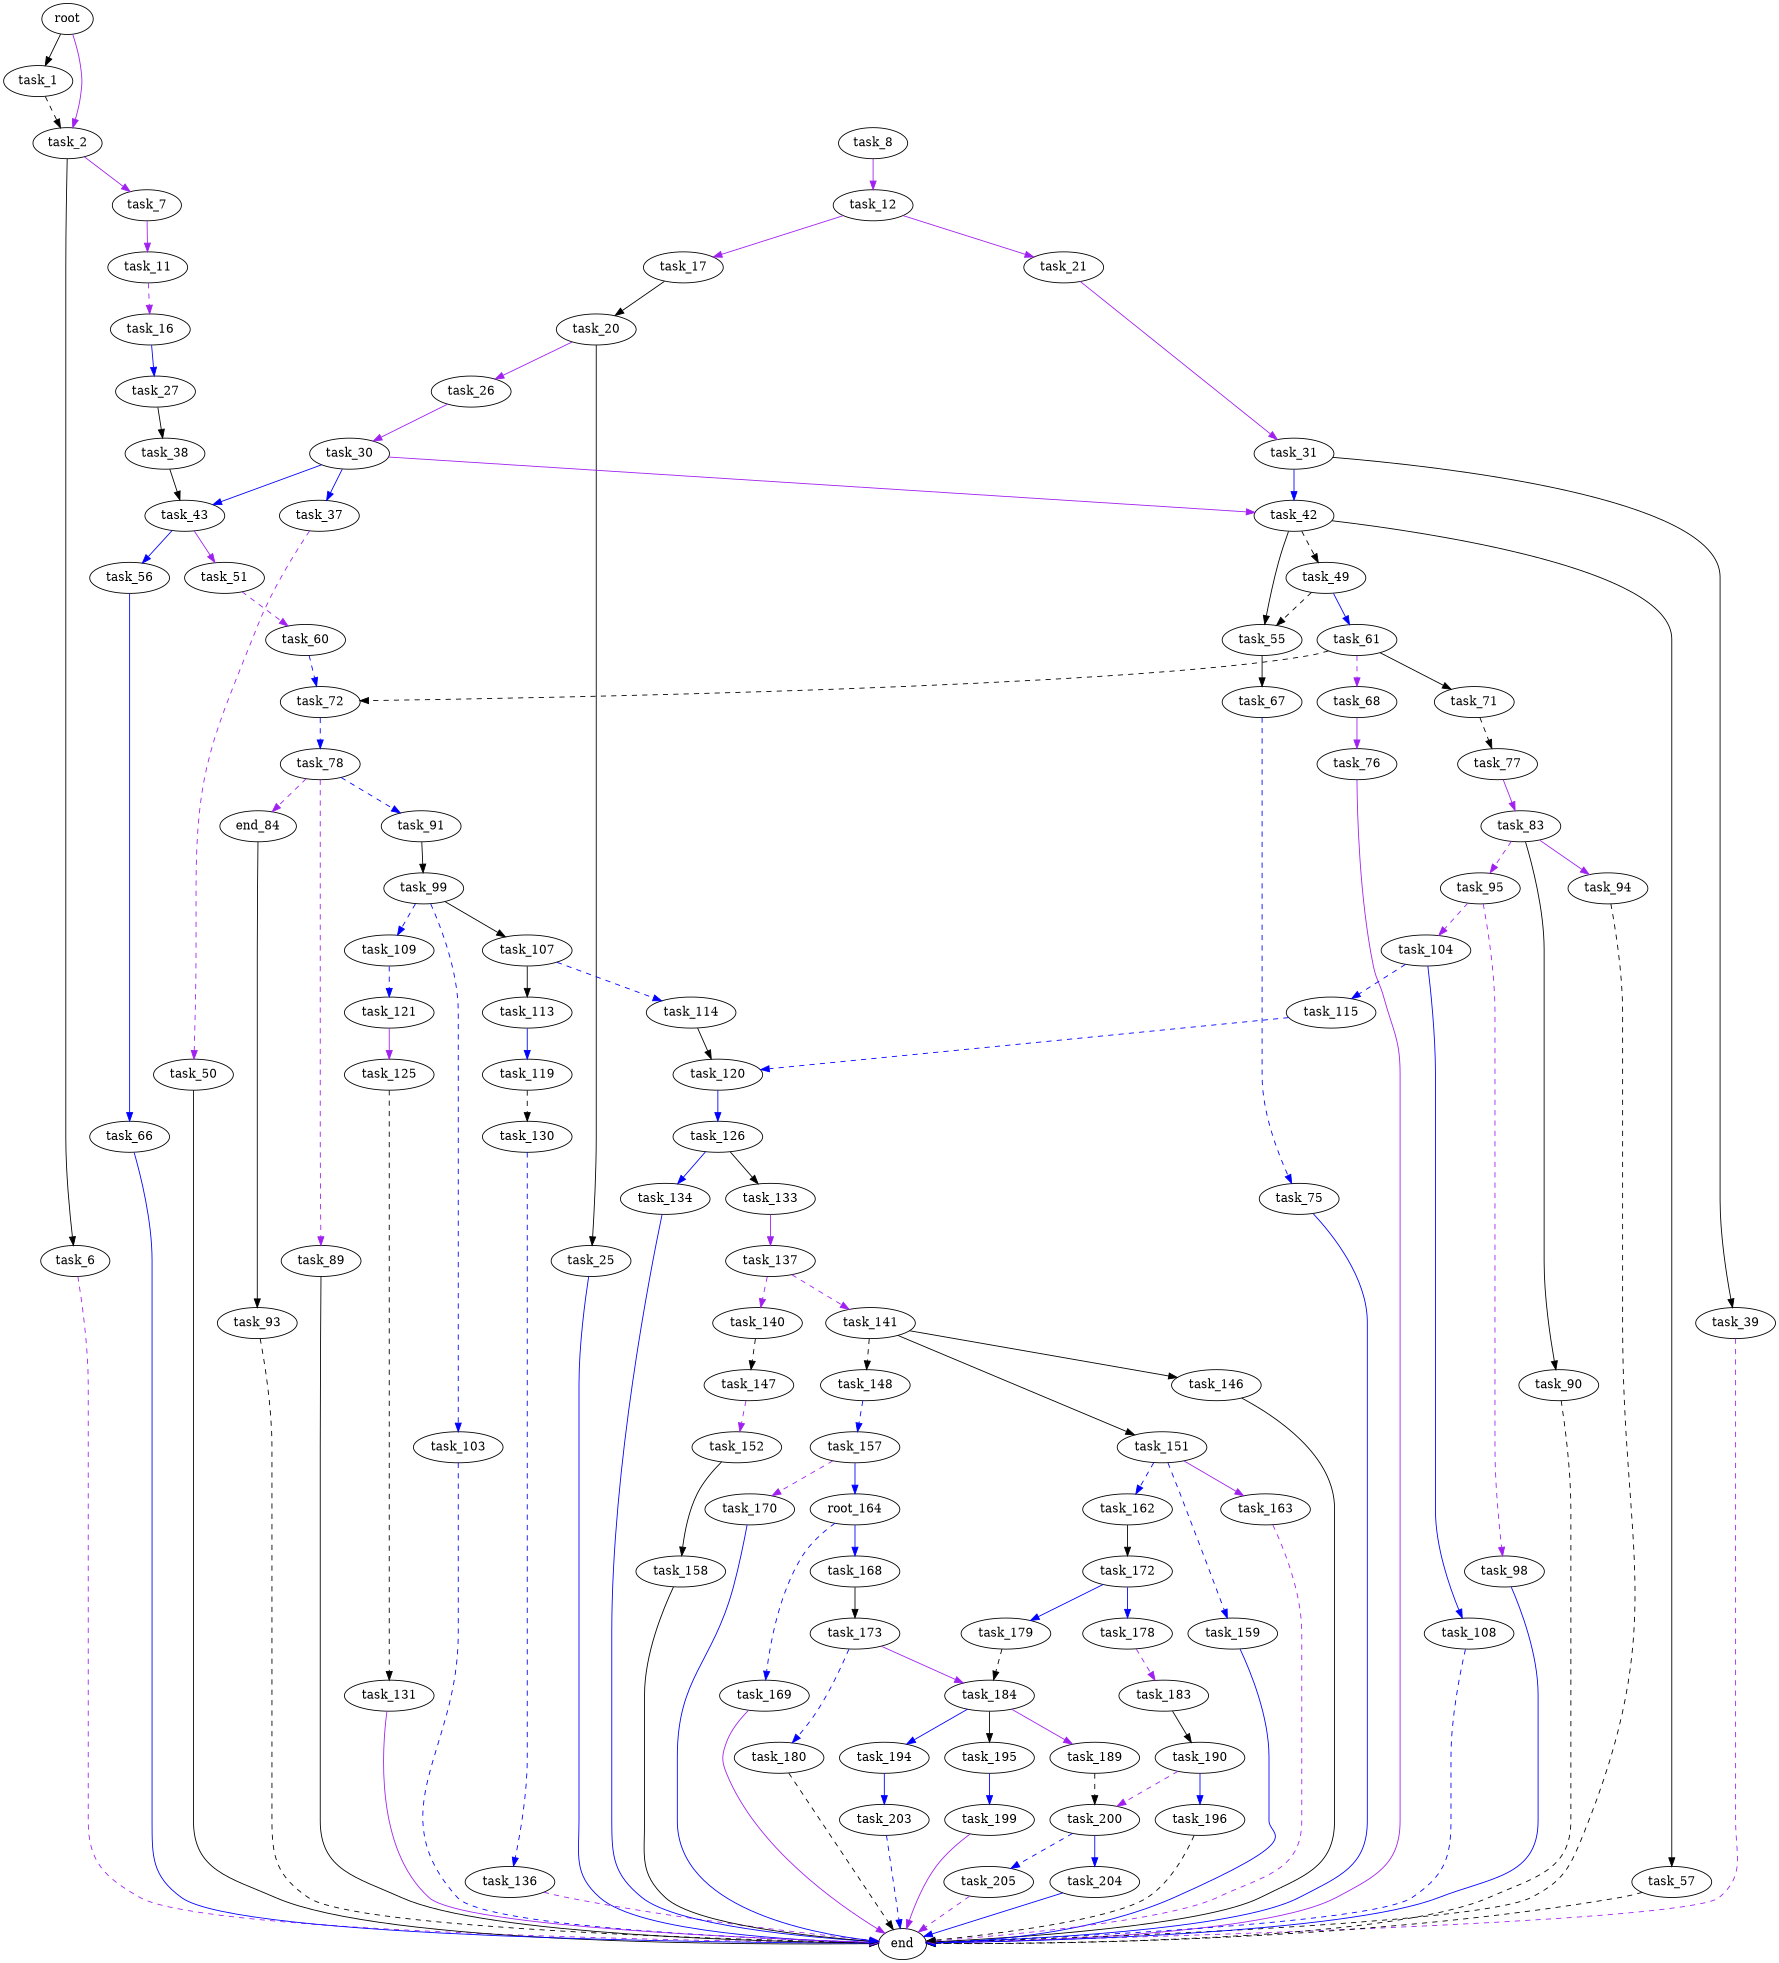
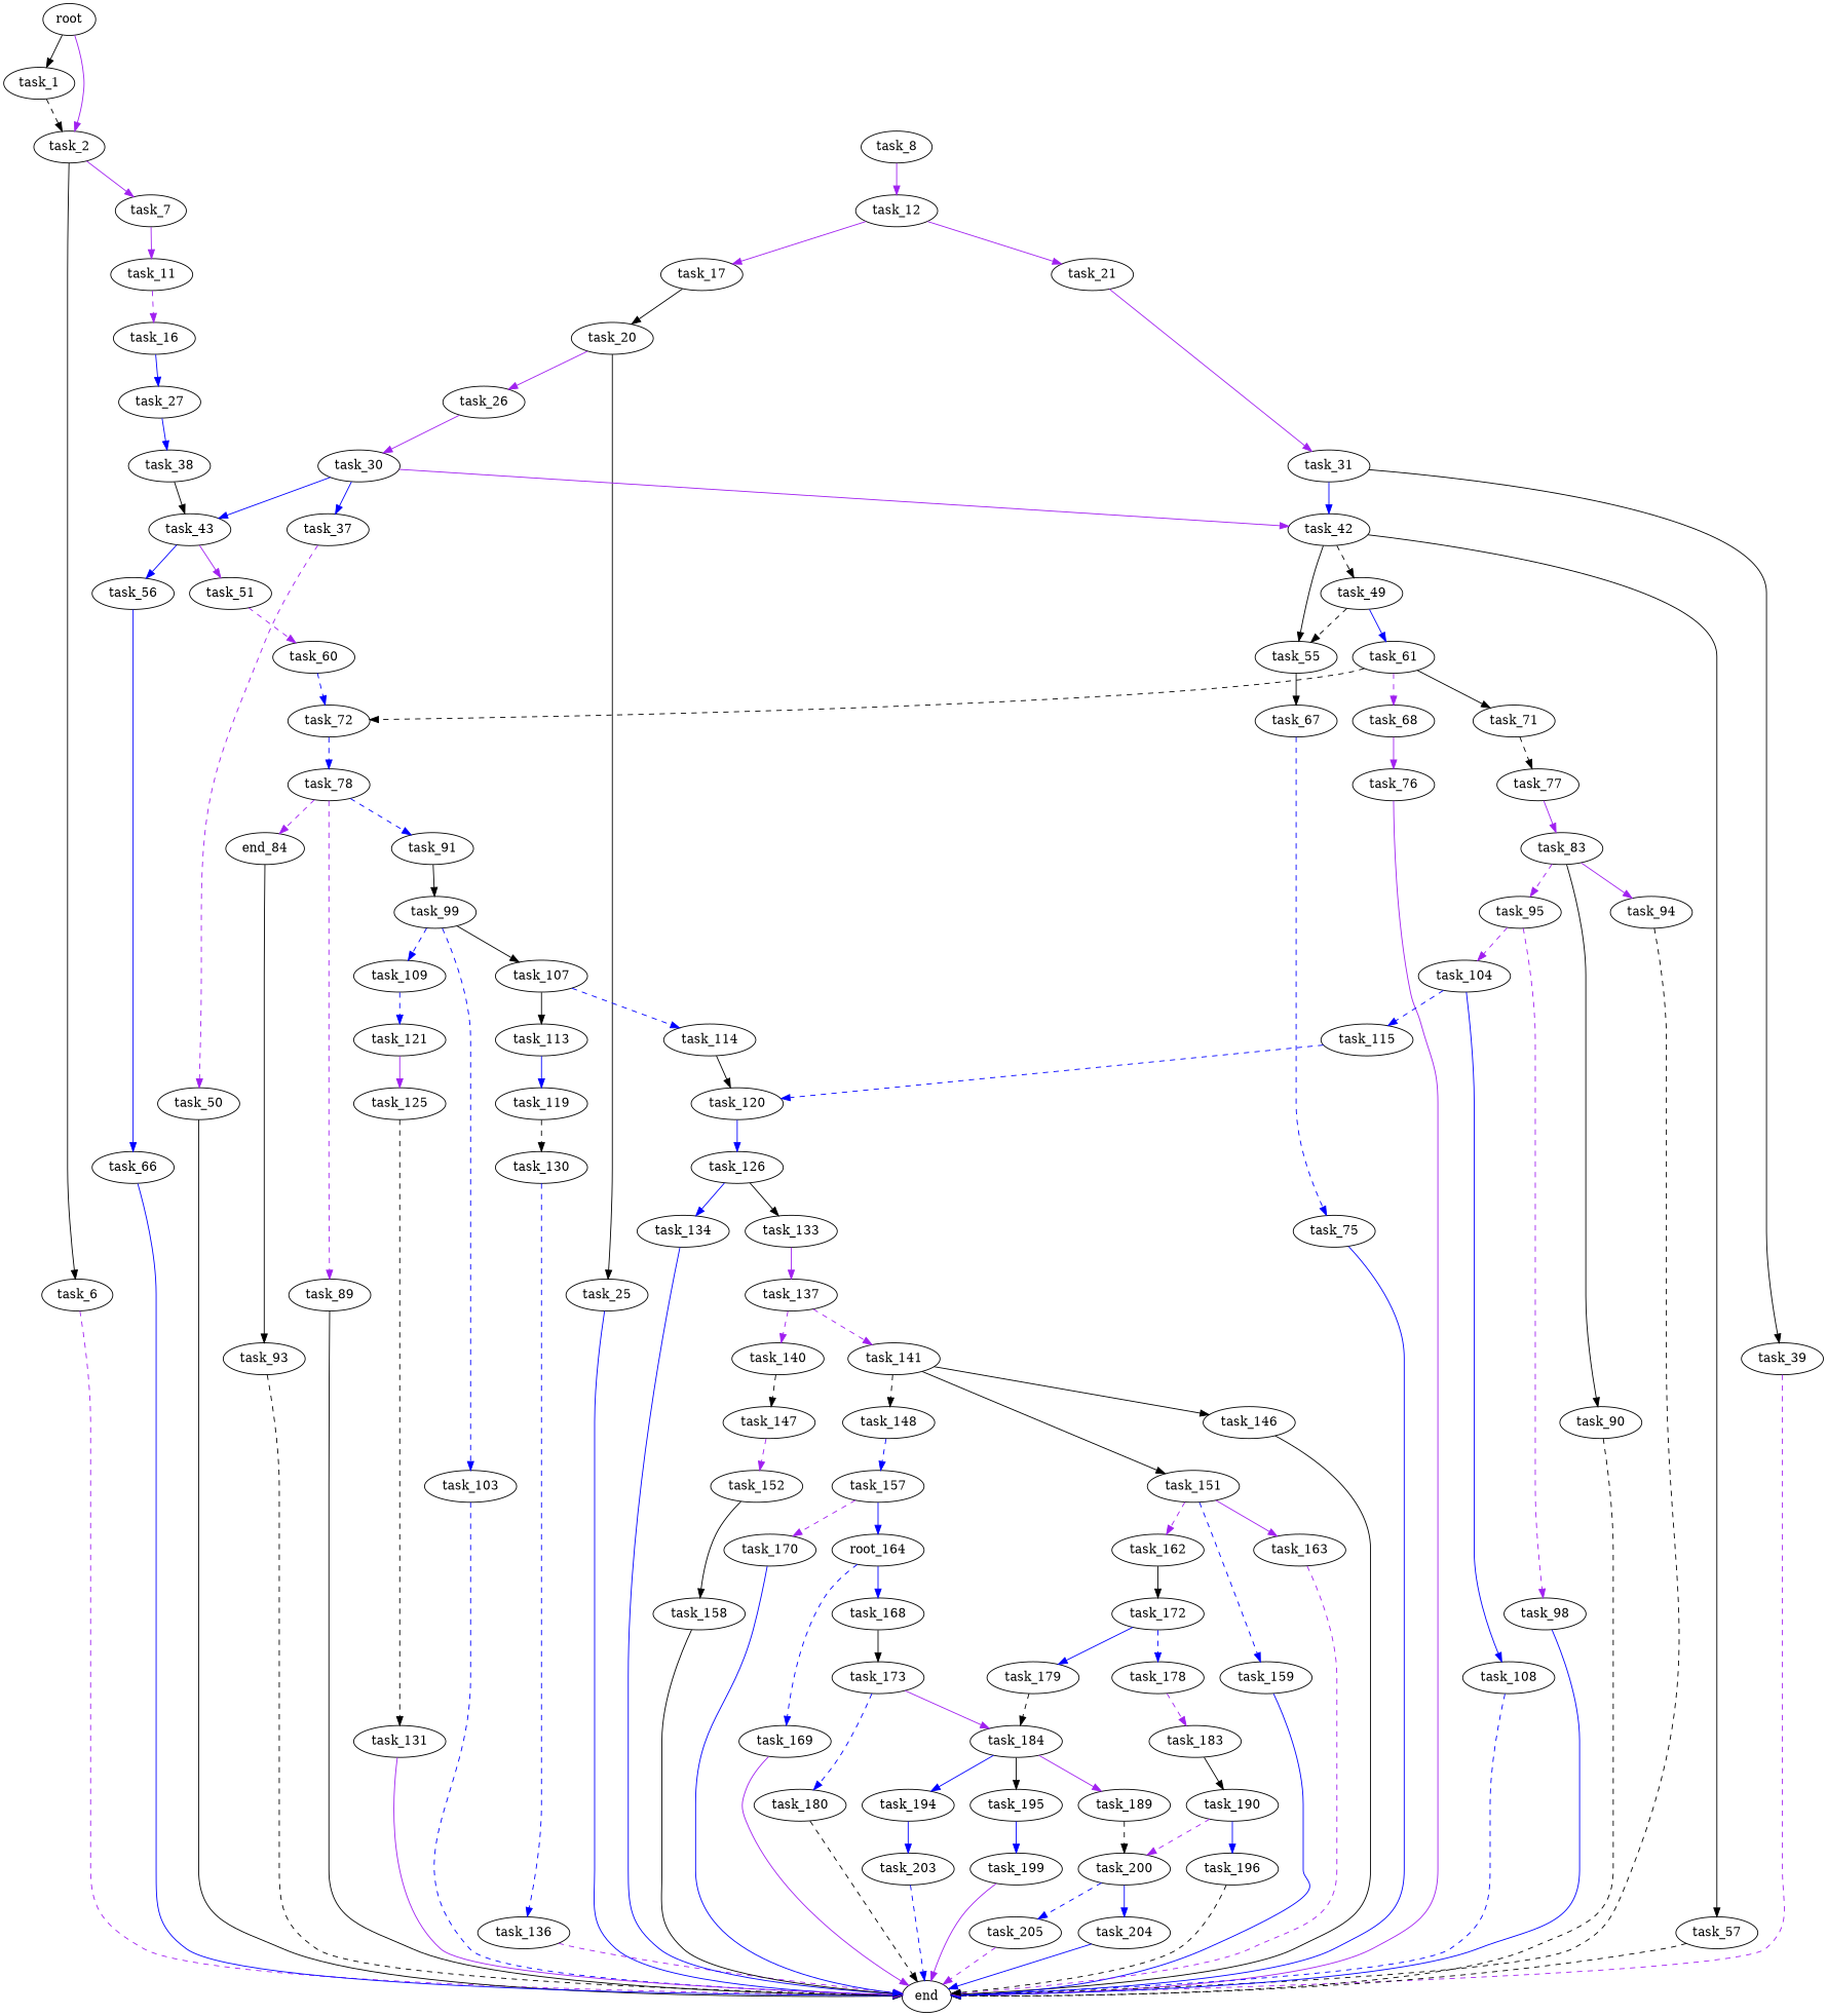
  digraph {
    edge [color=blue style=solid]
    root
    task_1
    task_2
    task_6
    task_7
    task_8
    task_12
    end
    task_11
    task_16
    task_17
    task_21
    task_27
    task_20
    task_31
    task_38
    task_25
    task_26
    task_30
    task_42
    task_39
    task_37
    task_43
    task_50
    task_49
    task_55
    task_57
    task_51
    task_56
    task_61
    task_67
    task_60
    task_66
    task_72
    task_68
    task_71
    task_75
    task_78
    task_76
    task_77
    task_83
    n42 [label=end_84]
    task_89
    task_91
    task_90
    task_94
    task_95
    task_93
    task_99
    task_98
    task_104
    task_103
    task_107
    task_109
    task_108
    task_115
    task_113
    task_114
    task_121
    task_120
    task_119
    task_125
    task_130
    task_126
    task_136
    task_133
    task_134
    task_131
    task_137
    task_140
    task_141
    task_147
    task_146
    task_148
    task_151
    task_152
    task_157
    task_159
    task_162
    task_163
    task_158
    n82 [label=root_164]
    task_170
    task_172
    task_168
    task_169
    task_178
    task_179
    task_173
    task_180
    task_184
    task_183
    task_189
    task_194
    task_195
    task_190
    task_200
    task_196
    task_203
    task_199
    task_204
    task_205
    root -> task_1 [color=black]
    root -> task_2 [color=purple]
    task_1 -> task_2 [color=black style=dashed]
    task_2 -> task_6 [color=black]
    task_2 -> task_7 [color=purple]
    task_6 -> end [color=purple style=dashed]
    task_7 -> task_11 [color=purple]
    task_8 -> task_12 [color=purple]
    task_12 -> task_17 [color=purple]
    task_12 -> task_21 [color=purple]
    task_11 -> task_16 [color=purple style=dashed]
    task_16 -> task_27
    task_17 -> task_20 [color=black]
    task_21 -> task_31 [color=purple]
-   task_27 -> task_38 [color=black]
+   task_27 -> task_38
    task_20 -> task_25 [color=black]
    task_20 -> task_26 [color=purple]
    task_31 -> task_42
    task_31 -> task_39 [color=black]
    task_38 -> task_43 [color=black]
    task_25 -> end
    task_26 -> task_30 [color=purple]
    task_30 -> task_42 [color=purple]
    task_30 -> task_37
    task_30 -> task_43
    task_42 -> task_49 [color=black style=dashed]
    task_42 -> task_55 [color=black]
    task_42 -> task_57 [color=black]
    task_39 -> end [color=purple style=dashed]
    task_37 -> task_50 [color=purple style=dashed]
    task_43 -> task_51 [color=purple]
    task_43 -> task_56
    task_50 -> end [color=black]
    task_49 -> task_55 [color=black style=dashed]
    task_49 -> task_61
    task_55 -> task_67 [color=black]
    task_57 -> end [color=black style=dashed]
    task_51 -> task_60 [color=purple style=dashed]
    task_56 -> task_66
    task_61 -> task_72 [color=black style=dashed]
    task_61 -> task_68 [color=purple style=dashed]
    task_61 -> task_71 [color=black]
    task_67 -> task_75 [style=dashed]
    task_60 -> task_72 [style=dashed]
    task_66 -> end
    task_72 -> task_78 [style=dashed]
    task_68 -> task_76 [color=purple]
    task_71 -> task_77 [color=black style=dashed]
    task_75 -> end
    task_78 -> n42 [color=purple style=dashed]
    task_78 -> task_89 [color=purple style=dashed]
    task_78 -> task_91 [style=dashed]
    task_76 -> end [color=purple]
    task_77 -> task_83 [color=purple]
    task_83 -> task_90 [color=black]
    task_83 -> task_94 [color=purple]
    task_83 -> task_95 [color=purple style=dashed]
    n42 -> task_93 [color=black]
    task_89 -> end [color=black]
    task_91 -> task_99 [color=black]
    task_90 -> end [color=black style=dashed]
    task_94 -> end [color=black style=dashed]
    task_95 -> task_98 [color=purple style=dashed]
    task_95 -> task_104 [color=purple style=dashed]
    task_93 -> end [color=black style=dashed]
    task_99 -> task_103 [style=dashed]
    task_99 -> task_107 [color=black]
    task_99 -> task_109 [style=dashed]
    task_98 -> end
    task_104 -> task_108
    task_104 -> task_115 [style=dashed]
    task_103 -> end [style=dashed]
    task_107 -> task_113 [color=black]
    task_107 -> task_114 [style=dashed]
    task_109 -> task_121 [style=dashed]
    task_108 -> end [style=dashed]
    task_115 -> task_120 [style=dashed]
    task_113 -> task_119
    task_114 -> task_120 [color=black]
    task_121 -> task_125 [color=purple]
    task_120 -> task_126
    task_119 -> task_130 [color=black style=dashed]
    task_125 -> task_131 [color=black style=dashed]
    task_130 -> task_136 [style=dashed]
    task_126 -> task_133 [color=black]
    task_126 -> task_134
    task_136 -> end [color=purple style=dashed]
    task_133 -> task_137 [color=purple]
    task_134 -> end
    task_131 -> end [color=purple]
    task_137 -> task_140 [color=purple style=dashed]
    task_137 -> task_141 [color=purple style=dashed]
    task_140 -> task_147 [color=black style=dashed]
    task_141 -> task_146 [color=black]
    task_141 -> task_148 [color=black style=dashed]
    task_141 -> task_151 [color=black]
    task_147 -> task_152 [color=purple style=dashed]
    task_146 -> end [color=black]
    task_148 -> task_157 [style=dashed]
    task_151 -> task_159 [style=dashed]
-   task_151 -> task_162 [style=dashed]
+   task_151 -> task_162 [color=purple style=dashed]
    task_151 -> task_163 [color=purple]
    task_152 -> task_158 [color=black]
    task_157 -> n82
    task_157 -> task_170 [color=purple style=dashed]
    task_159 -> end
    task_162 -> task_172 [color=black]
    task_163 -> end [color=purple style=dashed]
    task_158 -> end [color=black]
    n82 -> task_168
    n82 -> task_169 [style=dashed]
    task_170 -> end
-   task_172 -> task_178
+   task_172 -> task_178 [style=dashed]
    task_172 -> task_179
    task_168 -> task_173 [color=black]
    task_169 -> end [color=purple]
    task_178 -> task_183 [color=purple style=dashed]
    task_179 -> task_184 [color=black style=dashed]
    task_173 -> task_180 [style=dashed]
    task_173 -> task_184 [color=purple]
    task_180 -> end [color=black style=dashed]
    task_184 -> task_189 [color=purple]
    task_184 -> task_194
    task_184 -> task_195 [color=black]
    task_183 -> task_190 [color=black]
    task_189 -> task_200 [color=black style=dashed]
    task_194 -> task_203
    task_195 -> task_199
    task_190 -> task_200 [color=purple style=dashed]
    task_190 -> task_196
    task_200 -> task_204
    task_200 -> task_205 [style=dashed]
    task_196 -> end [color=black style=dashed]
    task_203 -> end [style=dashed]
    task_199 -> end [color=purple]
    task_204 -> end
    task_205 -> end [color=purple style=dashed]
  }
